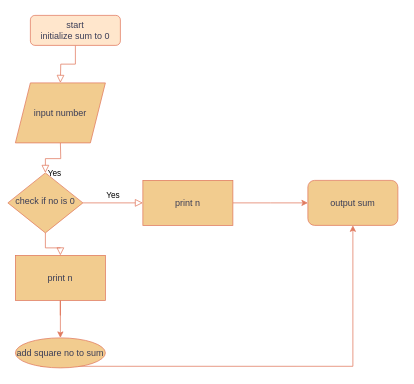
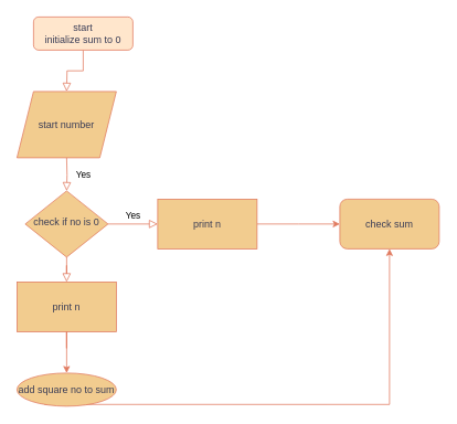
  <mxCell id="0" />
  <mxCell id="1" parent="0" />
  <mxCell id="2" value="" style="rounded=0;html=1;jettySize=auto;orthogonalLoop=1;fontSize=11;endArrow=block;endFill=0;endSize=8;strokeWidth=1;shadow=0;labelBackgroundColor=none;edgeStyle=orthogonalEdgeStyle;strokeColor=#E07A5F;fontColor=default;" parent="1" source="3" edge="1"><mxGeometry relative="1" as="geometry"><mxPoint x="80" y="110" as="targetPoint" /></mxGeometry></mxCell>
  <mxCell id="3" value="start&lt;br&gt;initialize sum to 0" style="rounded=1;whiteSpace=wrap;html=1;fontSize=12;glass=0;strokeWidth=1;shadow=0;labelBackgroundColor=none;fillColor=#ffe6cc;strokeColor=#E07A5F;fontColor=#393C56;" parent="1" vertex="1"><mxGeometry x="40" y="20" width="120" height="40" as="geometry" /></mxCell>
  <mxCell id="4" value="Yes" style="rounded=0;html=1;jettySize=auto;orthogonalLoop=1;fontSize=11;endArrow=block;endFill=0;endSize=8;strokeWidth=1;shadow=0;labelBackgroundColor=none;edgeStyle=orthogonalEdgeStyle;strokeColor=#E07A5F;fontColor=default;" parent="1" target="7" edge="1"><mxGeometry y="20" relative="1" as="geometry"><mxPoint as="offset" /><mxPoint x="80" y="190" as="sourcePoint" /></mxGeometry></mxCell>
  <mxCell id="5" value="No" style="rounded=0;html=1;jettySize=auto;orthogonalLoop=1;fontSize=11;endArrow=block;endFill=0;endSize=8;strokeWidth=1;shadow=0;labelBackgroundColor=none;edgeStyle=orthogonalEdgeStyle;strokeColor=#E07A5F;fontColor=default;" parent="1" source="16" edge="1"><mxGeometry x="0.333" y="20" relative="1" as="geometry"><mxPoint as="offset" /><mxPoint x="80" y="370" as="targetPoint" /></mxGeometry></mxCell>
  <mxCell id="6" value="Yes" style="edgeStyle=orthogonalEdgeStyle;rounded=0;html=1;jettySize=auto;orthogonalLoop=1;fontSize=11;endArrow=block;endFill=0;endSize=8;strokeWidth=1;shadow=0;labelBackgroundColor=none;entryX=0;entryY=0.5;entryDx=0;entryDy=0;strokeColor=#E07A5F;fontColor=default;" parent="1" source="7" target="10" edge="1"><mxGeometry y="10" relative="1" as="geometry"><mxPoint as="offset" /><mxPoint x="180" y="270" as="targetPoint" /></mxGeometry></mxCell>
- <mxCell id="7" value="check if no is 0" style="rhombus;whiteSpace=wrap;html=1;shadow=0;fontFamily=Helvetica;fontSize=12;align=center;strokeWidth=1;spacing=6;spacingTop=-4;labelBackgroundColor=none;fillColor=#F2CC8F;strokeColor=#E07A5F;fontColor=#393C56;" parent="1" vertex="1"><mxGeometry x="10" y="230" width="100" height="80" as="geometry" /></mxCell>
- <mxCell id="8" value="input number" style="shape=parallelogram;perimeter=parallelogramPerimeter;whiteSpace=wrap;html=1;fixedSize=1;labelBackgroundColor=none;fillColor=#F2CC8F;strokeColor=#E07A5F;fontColor=#393C56;" vertex="1" parent="1"><mxGeometry x="20" y="110" width="120" height="80" as="geometry" /></mxCell>
+ <mxCell id="7" value="check if no is 0" style="rhombus;whiteSpace=wrap;html=1;shadow=0;fontFamily=Helvetica;fontSize=12;align=center;strokeWidth=1;spacing=6;spacingTop=-4;labelBackgroundColor=none;fillColor=#F2CC8F;strokeColor=#E07A5F;fontColor=#393C56;" parent="1" vertex="1"><mxGeometry x="30" y="230" width="100" height="80" as="geometry" /></mxCell>
+ <mxCell id="8" value="start number" style="shape=parallelogram;perimeter=parallelogramPerimeter;whiteSpace=wrap;html=1;fixedSize=1;labelBackgroundColor=none;fillColor=#F2CC8F;strokeColor=#E07A5F;fontColor=#393C56;" vertex="1" parent="1"><mxGeometry x="20" y="110" width="120" height="80" as="geometry" /></mxCell>
  <mxCell id="9" value="" style="edgeStyle=orthogonalEdgeStyle;rounded=0;orthogonalLoop=1;jettySize=auto;html=1;labelBackgroundColor=none;strokeColor=#E07A5F;fontColor=default;" edge="1" parent="1" source="10"><mxGeometry relative="1" as="geometry"><mxPoint x="410" y="270" as="targetPoint" /></mxGeometry></mxCell>
  <mxCell id="10" value="print n" style="rounded=0;whiteSpace=wrap;html=1;labelBackgroundColor=none;fillColor=#F2CC8F;strokeColor=#E07A5F;fontColor=#393C56;" vertex="1" parent="1"><mxGeometry x="190" y="240" width="120" height="60" as="geometry" /></mxCell>
- <mxCell id="11" value="output sum" style="rounded=1;whiteSpace=wrap;html=1;labelBackgroundColor=none;fillColor=#F2CC8F;strokeColor=#E07A5F;fontColor=#393C56;" vertex="1" parent="1"><mxGeometry x="410" y="240" width="120" height="60" as="geometry" /></mxCell>
+ <mxCell id="11" value="check sum" style="rounded=1;whiteSpace=wrap;html=1;labelBackgroundColor=none;fillColor=#F2CC8F;strokeColor=#E07A5F;fontColor=#393C56;" vertex="1" parent="1"><mxGeometry x="410" y="240" width="120" height="60" as="geometry" /></mxCell>
  <mxCell id="12" value="" style="edgeStyle=orthogonalEdgeStyle;rounded=0;orthogonalLoop=1;jettySize=auto;html=1;labelBackgroundColor=none;strokeColor=#E07A5F;fontColor=default;" edge="1" parent="1" source="16" target="14"><mxGeometry relative="1" as="geometry" /></mxCell>
  <mxCell id="13" style="edgeStyle=orthogonalEdgeStyle;rounded=0;orthogonalLoop=1;jettySize=auto;html=1;exitX=0.25;exitY=1;exitDx=0;exitDy=0;labelBackgroundColor=none;strokeColor=#E07A5F;fontColor=default;" edge="1" parent="1" source="14" target="11"><mxGeometry relative="1" as="geometry" /></mxCell>
  <mxCell id="14" value="add square no to sum" style="ellipse;whiteSpace=wrap;html=1;labelBackgroundColor=none;fillColor=#F2CC8F;strokeColor=#E07A5F;fontColor=#393C56;" vertex="1" parent="1"><mxGeometry x="20" y="450" width="120" height="40" as="geometry" /></mxCell>
  <mxCell id="15" value="" style="rounded=0;html=1;jettySize=auto;orthogonalLoop=1;fontSize=11;endArrow=block;endFill=0;endSize=8;strokeWidth=1;shadow=0;labelBackgroundColor=none;edgeStyle=orthogonalEdgeStyle;strokeColor=#E07A5F;fontColor=default;" edge="1" parent="1" source="7" target="16"><mxGeometry x="0.333" y="20" relative="1" as="geometry"><mxPoint as="offset" /><mxPoint x="80" y="310" as="sourcePoint" /><mxPoint x="80" y="370" as="targetPoint" /></mxGeometry></mxCell>
  <mxCell id="16" value="print n" style="rounded=0;whiteSpace=wrap;html=1;labelBackgroundColor=none;fillColor=#F2CC8F;strokeColor=#E07A5F;fontColor=#393C56;" vertex="1" parent="1"><mxGeometry x="20" y="340" width="120" height="60" as="geometry" /></mxCell>
